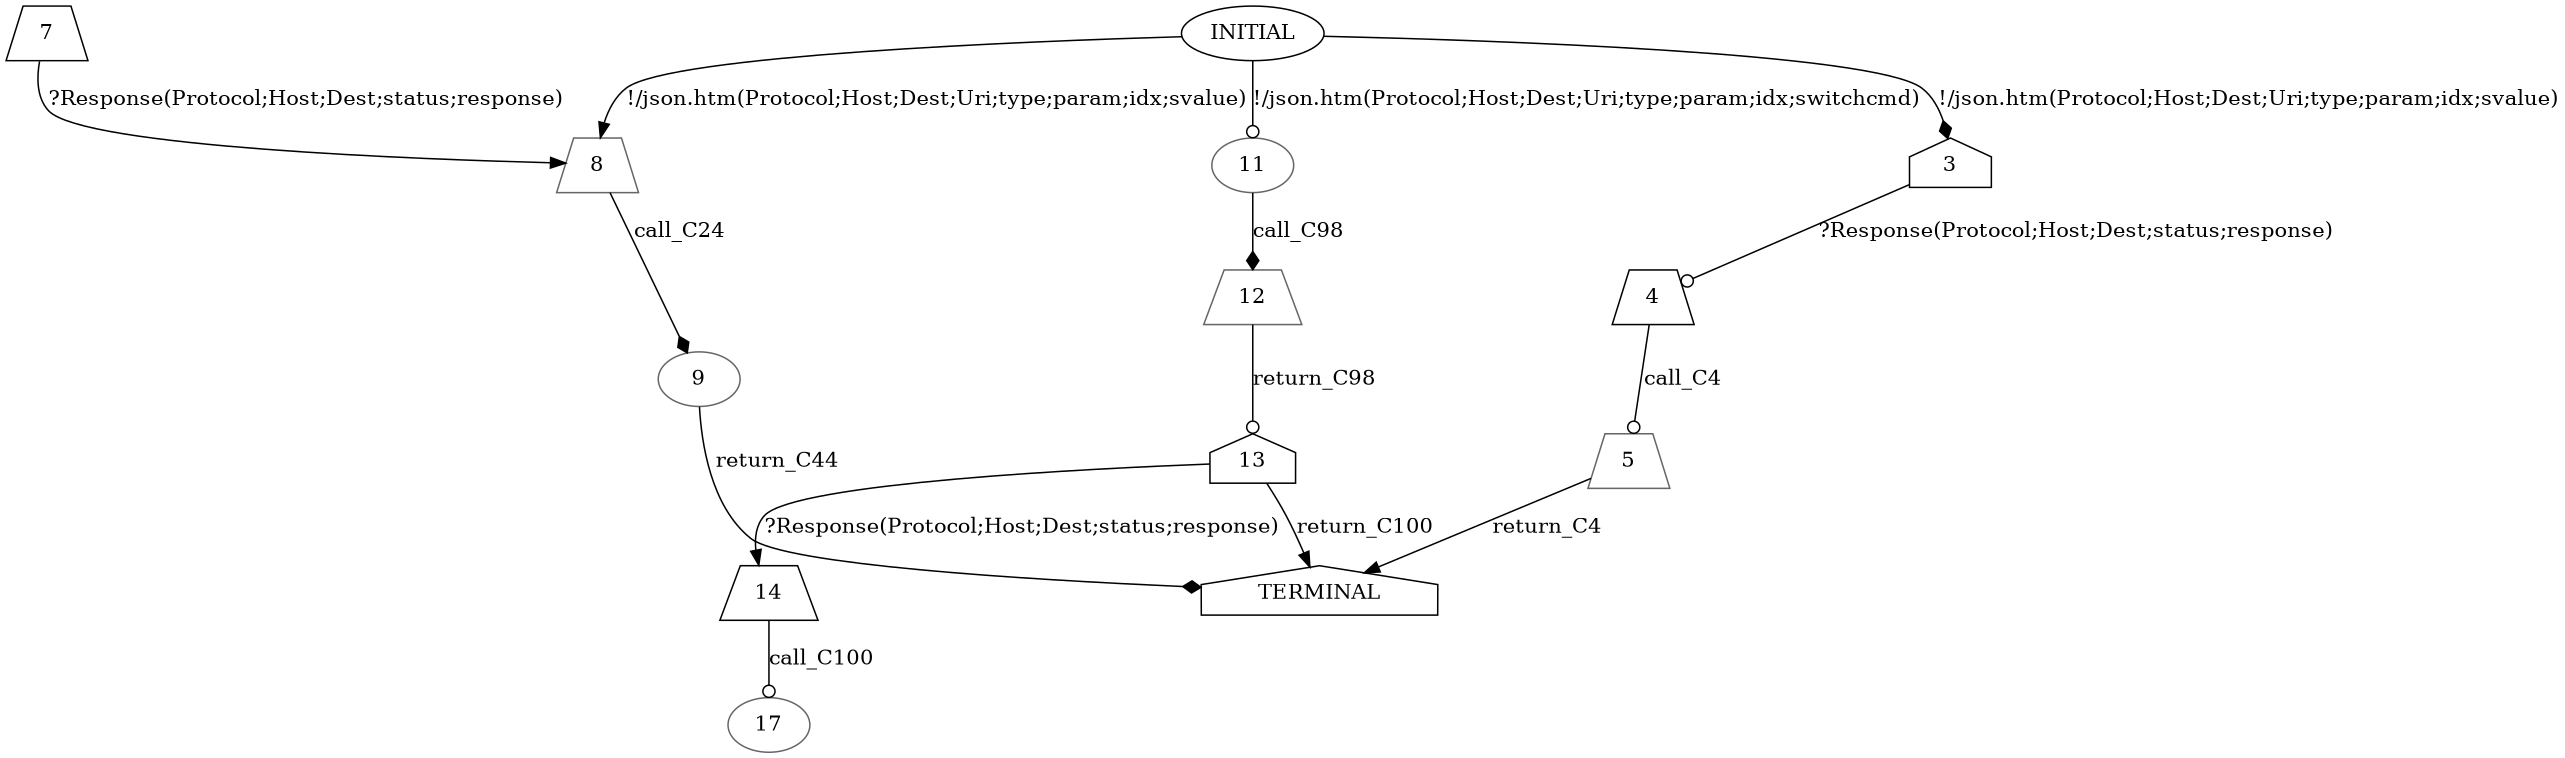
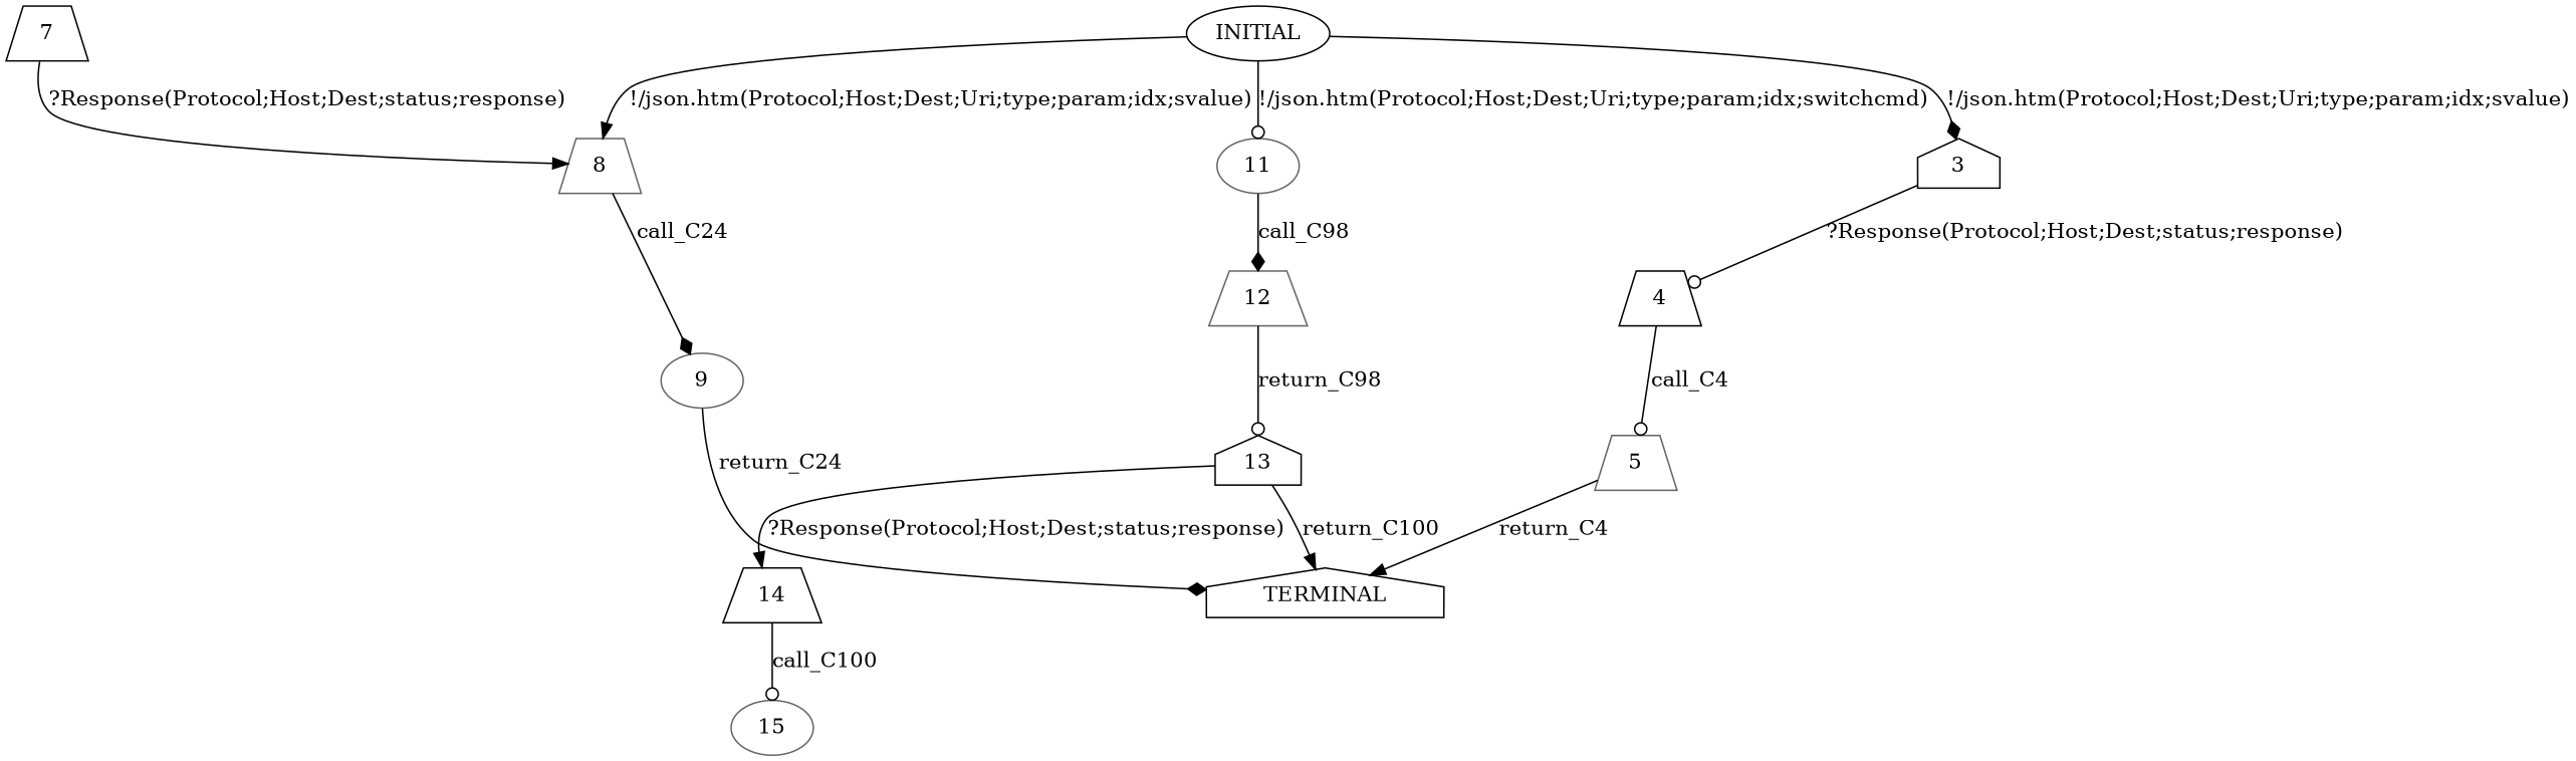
  digraph {
    node [color=black shape=trapezium]
    edge [arrowhead=odot]
    n1 [label=INITIAL shape=ellipse]
    n2 [label=3 shape=house]
    n3 [color=gray40 label=11 shape=ellipse]
    n4 [color=gray40 label=8]
    n5 [label=4]
    n6 [label=7]
    n7 [color=gray40 label=12]
    n8 [label=TERMINAL shape=house]
    n9 [color=gray40 label=5]
    n10 [color=gray40 label=9 shape=ellipse]
    n11 [label=13 shape=house]
    n12 [label=14]
-   n13 [color=gray40 label=17 shape=ellipse]
+   n13 [color=gray40 label=15 shape=ellipse]
    n1 -> n2 [arrowhead=diamond label="!/json.htm(Protocol;Host;Dest;Uri;type;param;idx;svalue)"]
    n1 -> n3 [label="!/json.htm(Protocol;Host;Dest;Uri;type;param;idx;switchcmd)"]
    n1 -> n4 [arrowhead=normal label="!/json.htm(Protocol;Host;Dest;Uri;type;param;idx;svalue)"]
    n2 -> n5 [label="?Response(Protocol;Host;Dest;status;response)"]
    n3 -> n7 [arrowhead=diamond label=call_C98]
    n4 -> n10 [arrowhead=diamond label=call_C24]
    n5 -> n9 [label=call_C4]
    n6 -> n4 [arrowhead=normal label="?Response(Protocol;Host;Dest;status;response)"]
    n7 -> n11 [label=return_C98]
    n9 -> n8 [arrowhead=normal label=return_C4]
-   n10 -> n8 [arrowhead=diamond label=return_C44]
+   n10 -> n8 [arrowhead=diamond label=return_C24]
    n11 -> n8 [arrowhead=normal label=return_C100]
    n11 -> n12 [arrowhead=normal label="?Response(Protocol;Host;Dest;status;response)"]
    n12 -> n13 [label=call_C100]
  }
